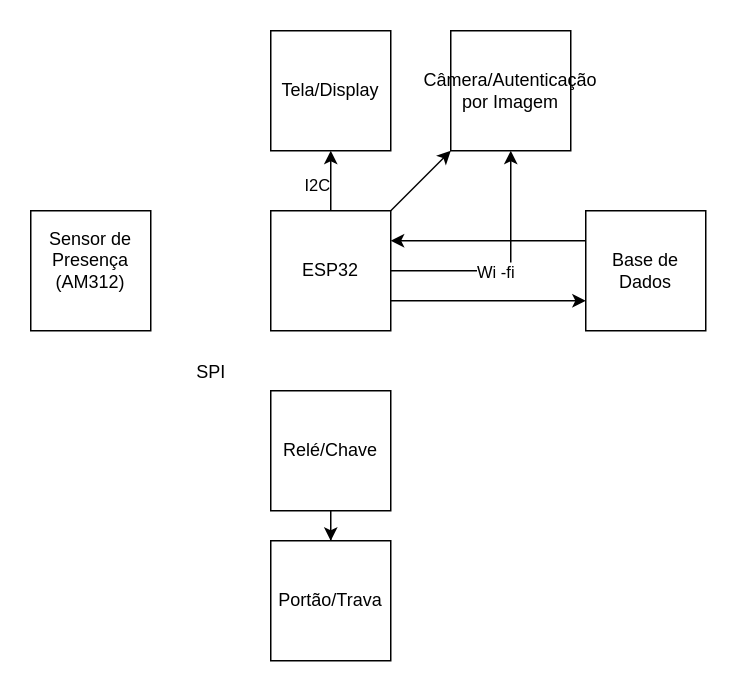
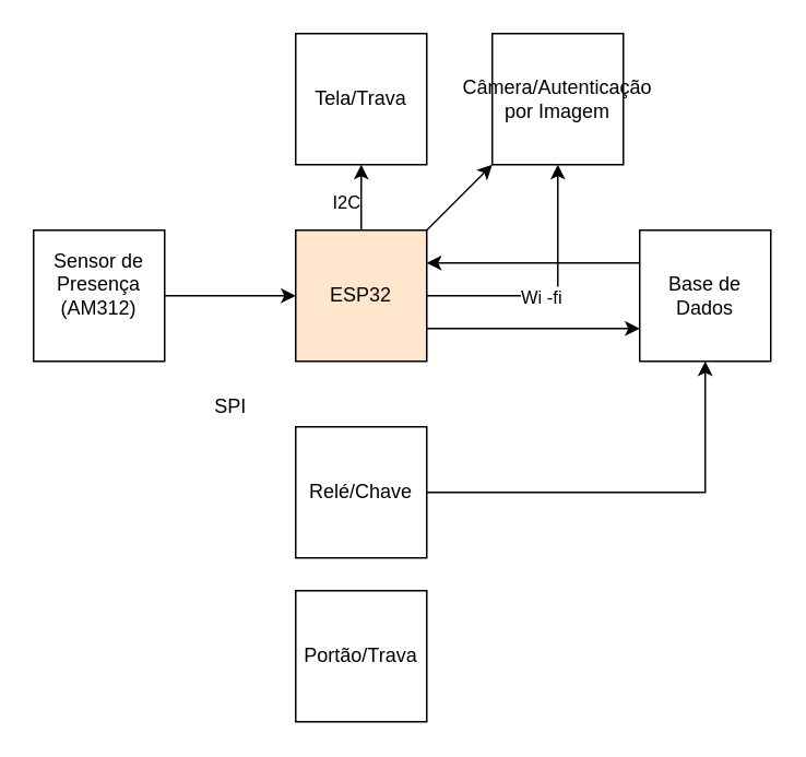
  <mxCell id="0" />
  <mxCell id="1" parent="0" />
+ <mxCell id="2" value="" style="edgeStyle=orthogonalEdgeStyle;rounded=0;orthogonalLoop=1;jettySize=auto;html=1;" edge="1" parent="1" source="3" target="8"><mxGeometry relative="1" as="geometry" /></mxCell>
  <mxCell id="3" value="&lt;div&gt;Sensor de Presença&lt;/div&gt;&lt;div&gt;(AM312)&lt;/div&gt;&lt;div&gt;&lt;br&gt;&lt;/div&gt;" style="whiteSpace=wrap;html=1;aspect=fixed;" vertex="1" parent="1"><mxGeometry x="20" y="140" width="80" height="80" as="geometry" /></mxCell>
  <mxCell id="4" value="" style="edgeStyle=orthogonalEdgeStyle;rounded=0;orthogonalLoop=1;jettySize=auto;html=1;" edge="1" parent="1" source="8" target="15"><mxGeometry relative="1" as="geometry" /></mxCell>
  <mxCell id="5" value="" style="edgeStyle=orthogonalEdgeStyle;rounded=0;orthogonalLoop=1;jettySize=auto;html=1;" edge="1" parent="1" source="8" target="16"><mxGeometry relative="1" as="geometry" /></mxCell>
  <mxCell id="6" value="&lt;div&gt;I2C&lt;/div&gt;&lt;div&gt;&lt;br&gt;&lt;/div&gt;" style="edgeLabel;html=1;align=center;verticalAlign=middle;resizable=0;points=[];" vertex="1" connectable="0" parent="5"><mxGeometry x="-0.067" y="-3" relative="1" as="geometry"><mxPoint x="-13" y="8" as="offset" /></mxGeometry></mxCell>
  <mxCell id="7" value="" style="edgeStyle=orthogonalEdgeStyle;rounded=0;orthogonalLoop=1;jettySize=auto;html=1;" edge="1" parent="1" source="8" target="11"><mxGeometry relative="1" as="geometry"><Array as="points"><mxPoint x="330" y="200" /><mxPoint x="330" y="200" /></Array></mxGeometry></mxCell>
- <mxCell id="8" value="ESP32" style="whiteSpace=wrap;html=1;aspect=fixed;" vertex="1" parent="1"><mxGeometry x="180" y="140" width="80" height="80" as="geometry" /></mxCell>
+ <mxCell id="8" value="ESP32" style="whiteSpace=wrap;html=1;aspect=fixed;fillColor=#ffe6cc;" vertex="1" parent="1"><mxGeometry x="180" y="140" width="80" height="80" as="geometry" /></mxCell>
  <mxCell id="9" value="" style="edgeStyle=orthogonalEdgeStyle;rounded=0;orthogonalLoop=1;jettySize=auto;html=1;" edge="1" parent="1" source="11" target="8"><mxGeometry relative="1" as="geometry"><Array as="points"><mxPoint x="290" y="160" /><mxPoint x="290" y="160" /></Array></mxGeometry></mxCell>
  <mxCell id="10" value="&lt;div&gt;Wi -fi&lt;br&gt;&lt;/div&gt;" style="edgeLabel;html=1;align=center;verticalAlign=middle;resizable=0;points=[];" vertex="1" connectable="0" parent="9"><mxGeometry x="-0.251" y="1" relative="1" as="geometry"><mxPoint x="-12" y="19" as="offset" /></mxGeometry></mxCell>
  <mxCell id="11" value="&lt;div&gt;Base de Dados&lt;br&gt;&lt;/div&gt;" style="whiteSpace=wrap;html=1;aspect=fixed;" vertex="1" parent="1"><mxGeometry x="390" y="140" width="80" height="80" as="geometry" /></mxCell>
  <mxCell id="12" value="Portão/Trava" style="whiteSpace=wrap;html=1;aspect=fixed;" vertex="1" parent="1"><mxGeometry x="180" y="360" width="80" height="80" as="geometry" /></mxCell>
- <mxCell id="13" value="" style="edgeStyle=orthogonalEdgeStyle;rounded=0;orthogonalLoop=1;jettySize=auto;html=1;" edge="1" parent="1" source="14" target="12"><mxGeometry relative="1" as="geometry" /></mxCell>
+ <mxCell id="13" value="" style="edgeStyle=orthogonalEdgeStyle;rounded=0;orthogonalLoop=1;jettySize=auto;html=1;" edge="1" parent="1" source="14" target="11"><mxGeometry relative="1" as="geometry" /></mxCell>
  <mxCell id="14" value="Relé/Chave" style="whiteSpace=wrap;html=1;aspect=fixed;" vertex="1" parent="1"><mxGeometry x="180" y="260" width="80" height="80" as="geometry" /></mxCell>
  <mxCell id="15" value="&lt;div&gt;Câmera/Autenticação&lt;/div&gt;&lt;div&gt;por Imagem&lt;/div&gt;" style="whiteSpace=wrap;html=1;aspect=fixed;" vertex="1" parent="1"><mxGeometry x="300" y="20" width="80" height="80" as="geometry" /></mxCell>
- <mxCell id="16" value="&lt;div&gt;Tela/Display&lt;/div&gt;" style="whiteSpace=wrap;html=1;aspect=fixed;" vertex="1" parent="1"><mxGeometry x="180" y="20" width="80" height="80" as="geometry" /></mxCell>
+ <mxCell id="16" value="&lt;div&gt;Tela/Trava&lt;/div&gt;" style="whiteSpace=wrap;html=1;aspect=fixed;" vertex="1" parent="1"><mxGeometry x="180" y="20" width="80" height="80" as="geometry" /></mxCell>
  <mxCell id="17" value="" style="endArrow=classic;html=1;rounded=0;entryX=0;entryY=1;entryDx=0;entryDy=0;" edge="1" parent="1" target="15"><mxGeometry width="50" height="50" relative="1" as="geometry"><mxPoint x="260" y="140" as="sourcePoint" /><mxPoint x="310" y="90" as="targetPoint" /></mxGeometry></mxCell>
  <mxCell id="18" value="SPI" style="text;html=1;align=center;verticalAlign=middle;resizable=0;points=[];autosize=1;strokeColor=none;fillColor=none;" vertex="1" parent="1"><mxGeometry x="120" y="233" width="40" height="30" as="geometry" /></mxCell>
